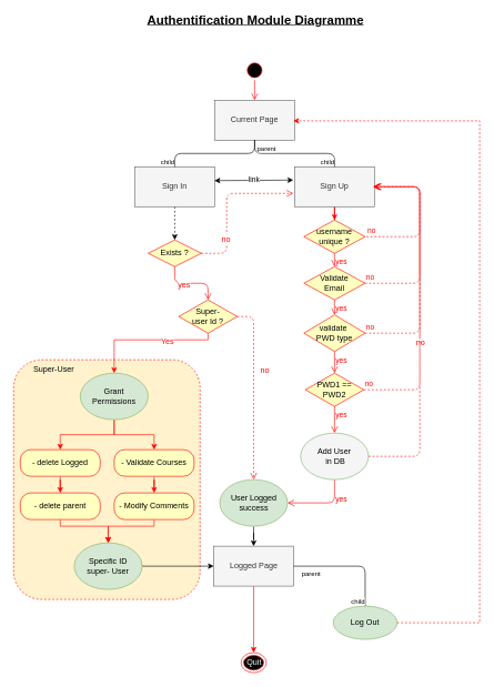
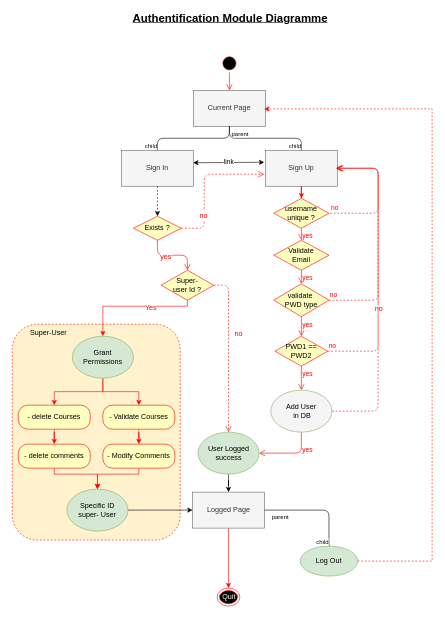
  <mxCell id="0" />
  <mxCell id="1" parent="0" />
  <mxCell id="2" value="" style="rounded=1;whiteSpace=wrap;html=1;strokeColor=#FF0000;fillColor=#fff2cc;dashed=1;" vertex="1" parent="1"><mxGeometry x="20" y="540" width="280" height="360" as="geometry" /></mxCell>
  <mxCell id="3" value="" style="ellipse;html=1;shape=startState;fillColor=#000000;strokeColor=#ff0000;" vertex="1" parent="1"><mxGeometry x="367" y="90" width="30" height="30" as="geometry" /></mxCell>
  <mxCell id="4" value="" style="edgeStyle=orthogonalEdgeStyle;html=1;verticalAlign=bottom;endArrow=open;endSize=8;strokeColor=#ff0000;entryX=0.5;entryY=0;entryDx=0;entryDy=0;" edge="1" source="3" parent="1" target="5"><mxGeometry relative="1" as="geometry"><mxPoint x="200.941" y="30" as="targetPoint" /></mxGeometry></mxCell>
  <mxCell id="5" value="Current Page" style="rounded=0;whiteSpace=wrap;html=1;fillColor=#f5f5f5;strokeColor=#666666;fontColor=#333333;" vertex="1" parent="1"><mxGeometry x="322" y="150" width="120" height="60" as="geometry" /></mxCell>
  <mxCell id="6" style="edgeStyle=orthogonalEdgeStyle;rounded=0;orthogonalLoop=1;jettySize=auto;html=1;entryX=0.5;entryY=0;entryDx=0;entryDy=0;dashed=1;" edge="1" parent="1" source="7" target="15"><mxGeometry relative="1" as="geometry" /></mxCell>
  <mxCell id="7" value="Sign In" style="rounded=0;whiteSpace=wrap;html=1;fillColor=#f5f5f5;strokeColor=#666666;fontColor=#333333;" vertex="1" parent="1"><mxGeometry x="202" y="250" width="120" height="60" as="geometry" /></mxCell>
  <mxCell id="8" style="edgeStyle=orthogonalEdgeStyle;rounded=0;orthogonalLoop=1;jettySize=auto;html=1;entryX=0.5;entryY=0;entryDx=0;entryDy=0;strokeColor=#FF0000;fontColor=#FF0000;" edge="1" parent="1" source="9" target="38"><mxGeometry relative="1" as="geometry" /></mxCell>
  <mxCell id="9" value="Sign Up" style="rounded=0;whiteSpace=wrap;html=1;fillColor=#f5f5f5;strokeColor=#666666;fontColor=#333333;" vertex="1" parent="1"><mxGeometry x="442" y="250" width="120" height="60" as="geometry" /></mxCell>
  <mxCell id="10" value="" style="endArrow=none;html=1;edgeStyle=orthogonalEdgeStyle;exitX=0.5;exitY=1;exitDx=0;exitDy=0;entryX=0.5;entryY=0;entryDx=0;entryDy=0;" edge="1" parent="1" source="5" target="7"><mxGeometry relative="1" as="geometry"><mxPoint x="200" y="960" as="sourcePoint" /><mxPoint x="360" y="960" as="targetPoint" /></mxGeometry></mxCell>
  <mxCell id="11" value="child" style="resizable=0;html=1;align=right;verticalAlign=bottom;labelBackgroundColor=#ffffff;fontSize=10;" connectable="0" vertex="1" parent="10"><mxGeometry x="1" relative="1" as="geometry" /></mxCell>
  <mxCell id="12" value="" style="endArrow=none;html=1;edgeStyle=orthogonalEdgeStyle;exitX=0.5;exitY=1;exitDx=0;exitDy=0;entryX=0.5;entryY=0;entryDx=0;entryDy=0;" edge="1" parent="1" source="5" target="9"><mxGeometry relative="1" as="geometry"><mxPoint x="392.118" y="220" as="sourcePoint" /><mxPoint x="272.118" y="260" as="targetPoint" /></mxGeometry></mxCell>
  <mxCell id="13" value="parent" style="resizable=0;html=1;align=left;verticalAlign=bottom;labelBackgroundColor=#ffffff;fontSize=10;" connectable="0" vertex="1" parent="12"><mxGeometry x="-1" relative="1" as="geometry"><mxPoint x="1.5" y="20" as="offset" /></mxGeometry></mxCell>
  <mxCell id="14" value="child" style="resizable=0;html=1;align=right;verticalAlign=bottom;labelBackgroundColor=#ffffff;fontSize=10;" connectable="0" vertex="1" parent="12"><mxGeometry x="1" relative="1" as="geometry" /></mxCell>
  <mxCell id="15" value="Exists ?" style="rhombus;whiteSpace=wrap;html=1;fillColor=#ffffc0;strokeColor=#ff0000;" vertex="1" parent="1"><mxGeometry x="222" y="360" width="80" height="40" as="geometry" /></mxCell>
  <mxCell id="16" value="" style="edgeStyle=orthogonalEdgeStyle;html=1;align=left;verticalAlign=bottom;endArrow=open;endSize=8;strokeColor=#ff0000;dashed=1;exitX=1;exitY=0.5;exitDx=0;exitDy=0;" edge="1" source="15" parent="1"><mxGeometry x="-0.664" relative="1" as="geometry"><mxPoint x="440" y="290" as="targetPoint" /><Array as="points"><mxPoint x="340" y="380" /><mxPoint x="340" y="290" /></Array><mxPoint as="offset" /></mxGeometry></mxCell>
  <mxCell id="17" value="no" style="text;html=1;align=center;verticalAlign=middle;resizable=0;points=[];;labelBackgroundColor=#ffffff;fontColor=#FF0000;" vertex="1" connectable="0" parent="16"><mxGeometry x="-0.683" y="22" relative="1" as="geometry"><mxPoint as="offset" /></mxGeometry></mxCell>
  <mxCell id="18" value="" style="edgeStyle=orthogonalEdgeStyle;html=1;align=left;verticalAlign=top;endArrow=open;endSize=8;strokeColor=#ff0000;exitX=1;exitY=0.5;exitDx=0;exitDy=0;dashed=1;entryX=0.5;entryY=0;entryDx=0;entryDy=0;" edge="1" source="27" parent="1" target="24"><mxGeometry x="0.806" y="70" relative="1" as="geometry"><mxPoint x="381" y="710" as="targetPoint" /><Array as="points"><mxPoint x="381" y="475" /></Array><mxPoint as="offset" /></mxGeometry></mxCell>
  <mxCell id="19" value="no" style="text;html=1;align=center;verticalAlign=middle;resizable=0;points=[];;labelBackgroundColor=#ffffff;fontColor=#FF0000;" vertex="1" connectable="0" parent="18"><mxGeometry x="-0.398" relative="1" as="geometry"><mxPoint x="15.5" y="25" as="offset" /></mxGeometry></mxCell>
  <mxCell id="20" value="&lt;font color=&quot;#ff0000&quot;&gt;yes&lt;/font&gt;" style="edgeStyle=orthogonalEdgeStyle;html=1;align=left;verticalAlign=top;endArrow=open;endSize=8;strokeColor=#ff0000;exitX=0.5;exitY=1;exitDx=0;exitDy=0;" edge="1" parent="1" source="50" target="24"><mxGeometry x="-0.67" relative="1" as="geometry"><mxPoint x="497.5" y="650" as="targetPoint" /><mxPoint x="509.618" y="740.588" as="sourcePoint" /><Array as="points"><mxPoint x="502" y="755" /></Array><mxPoint as="offset" /></mxGeometry></mxCell>
  <mxCell id="21" value="" style="edgeStyle=orthogonalEdgeStyle;html=1;align=left;verticalAlign=bottom;endArrow=open;endSize=8;strokeColor=#ff0000;dashed=1;entryX=1;entryY=0.5;entryDx=0;entryDy=0;exitX=1;exitY=0.5;exitDx=0;exitDy=0;" edge="1" parent="1" source="50" target="9"><mxGeometry x="-1" relative="1" as="geometry"><mxPoint x="630" y="280" as="targetPoint" /><mxPoint x="542.118" y="650" as="sourcePoint" /><Array as="points"><mxPoint x="630" y="685" /><mxPoint x="630" y="280" /></Array></mxGeometry></mxCell>
  <mxCell id="22" value="no" style="text;html=1;align=center;verticalAlign=middle;resizable=0;points=[];;labelBackgroundColor=#ffffff;fontColor=#FF0000;" vertex="1" connectable="0" parent="21"><mxGeometry x="-0.312" y="18" relative="1" as="geometry"><mxPoint x="18" y="-60" as="offset" /></mxGeometry></mxCell>
  <mxCell id="23" style="edgeStyle=orthogonalEdgeStyle;rounded=0;orthogonalLoop=1;jettySize=auto;html=1;entryX=0.5;entryY=0;entryDx=0;entryDy=0;strokeColor=#000000;fontColor=#FF0000;" edge="1" parent="1" source="24" target="32"><mxGeometry relative="1" as="geometry" /></mxCell>
  <mxCell id="24" value="User Logged&lt;br&gt;success" style="ellipse;whiteSpace=wrap;html=1;fillColor=#d5e8d4;strokeColor=#82b366;" vertex="1" parent="1"><mxGeometry x="329.5" y="720" width="102" height="70" as="geometry" /></mxCell>
  <mxCell id="25" style="edgeStyle=orthogonalEdgeStyle;rounded=0;orthogonalLoop=1;jettySize=auto;html=1;entryX=0.5;entryY=0;entryDx=0;entryDy=0;strokeColor=#FF0000;fontColor=#000000;exitX=0.5;exitY=1;exitDx=0;exitDy=0;" edge="1" parent="1" source="27" target="55"><mxGeometry relative="1" as="geometry"><Array as="points"><mxPoint x="262" y="510" /><mxPoint x="172" y="510" /></Array></mxGeometry></mxCell>
  <mxCell id="26" value="&lt;font color=&quot;#ff0000&quot;&gt;Yes&lt;/font&gt;" style="text;html=1;align=center;verticalAlign=middle;resizable=0;points=[];;labelBackgroundColor=#ffffff;fontColor=#000000;" vertex="1" connectable="0" parent="25"><mxGeometry x="-0.281" y="2" relative="1" as="geometry"><mxPoint as="offset" /></mxGeometry></mxCell>
  <mxCell id="27" value="Super-&lt;br&gt;user Id ?" style="rhombus;whiteSpace=wrap;html=1;fillColor=#ffffc0;strokeColor=#ff0000;" vertex="1" parent="1"><mxGeometry x="268" y="450" width="88" height="50" as="geometry" /></mxCell>
  <mxCell id="28" value="" style="edgeStyle=orthogonalEdgeStyle;html=1;align=left;verticalAlign=top;endArrow=open;endSize=8;strokeColor=#ff0000;" edge="1" parent="1" source="15" target="27"><mxGeometry x="-1" relative="1" as="geometry"><mxPoint x="330.2" y="520" as="targetPoint" /><mxPoint x="262.2" y="399.9" as="sourcePoint" /><Array as="points" /><mxPoint as="offset" /></mxGeometry></mxCell>
  <mxCell id="29" value="yes" style="text;html=1;align=center;verticalAlign=middle;resizable=0;points=[];;labelBackgroundColor=#ffffff;fontColor=#FF0000;" vertex="1" connectable="0" parent="28"><mxGeometry x="-0.246" relative="1" as="geometry"><mxPoint y="1" as="offset" /></mxGeometry></mxCell>
  <mxCell id="30" value="&lt;font color=&quot;#000000&quot;&gt;link&lt;/font&gt;" style="endArrow=classic;startArrow=classic;html=1;fontColor=#FF0000;exitX=0.997;exitY=0.347;exitDx=0;exitDy=0;exitPerimeter=0;" edge="1" parent="1" source="7"><mxGeometry width="50" height="50" relative="1" as="geometry"><mxPoint x="90" y="455" as="sourcePoint" /><mxPoint x="440" y="270" as="targetPoint" /></mxGeometry></mxCell>
  <mxCell id="31" style="edgeStyle=orthogonalEdgeStyle;rounded=0;orthogonalLoop=1;jettySize=auto;html=1;entryX=0.5;entryY=0;entryDx=0;entryDy=0;strokeColor=#FF0000;fontColor=#000000;" edge="1" parent="1" source="32" target="51"><mxGeometry relative="1" as="geometry"><Array as="points"><mxPoint x="381" y="930" /></Array></mxGeometry></mxCell>
  <mxCell id="32" value="Logged Page" style="rounded=0;whiteSpace=wrap;html=1;fillColor=#f5f5f5;strokeColor=#666666;fontColor=#333333;" vertex="1" parent="1"><mxGeometry x="320.5" y="820" width="120" height="60" as="geometry" /></mxCell>
  <mxCell id="33" style="edgeStyle=orthogonalEdgeStyle;rounded=0;orthogonalLoop=1;jettySize=auto;html=1;dashed=1;strokeColor=#FF0000;fontColor=#FF0000;exitX=1;exitY=0.5;exitDx=0;exitDy=0;" edge="1" parent="1" source="34"><mxGeometry relative="1" as="geometry"><mxPoint x="440" y="181" as="targetPoint" /><Array as="points"><mxPoint x="720" y="935" /><mxPoint x="720" y="181" /></Array></mxGeometry></mxCell>
  <mxCell id="34" value="Log Out" style="ellipse;whiteSpace=wrap;html=1;fillColor=#d5e8d4;strokeColor=#82b366;" vertex="1" parent="1"><mxGeometry x="500" y="910" width="96" height="50" as="geometry" /></mxCell>
  <mxCell id="35" value="" style="endArrow=none;html=1;edgeStyle=orthogonalEdgeStyle;strokeColor=#000000;fontColor=#FF0000;entryX=0.5;entryY=0;entryDx=0;entryDy=0;exitX=1;exitY=0.5;exitDx=0;exitDy=0;" edge="1" parent="1" source="32" target="34"><mxGeometry relative="1" as="geometry"><mxPoint x="390.206" y="920" as="sourcePoint" /><mxPoint x="492.559" y="980" as="targetPoint" /><Array as="points"><mxPoint x="548" y="850" /></Array></mxGeometry></mxCell>
  <mxCell id="36" value="parent" style="resizable=0;html=1;align=left;verticalAlign=bottom;labelBackgroundColor=#ffffff;fontSize=10;" connectable="0" vertex="1" parent="35"><mxGeometry x="-1" relative="1" as="geometry"><mxPoint x="10" y="20" as="offset" /></mxGeometry></mxCell>
  <mxCell id="37" value="child" style="resizable=0;html=1;align=right;verticalAlign=bottom;labelBackgroundColor=#ffffff;fontSize=10;" connectable="0" vertex="1" parent="35"><mxGeometry x="1" relative="1" as="geometry" /></mxCell>
  <mxCell id="38" value="&lt;font color=&quot;#000000&quot;&gt;username&lt;br&gt;unique ?&lt;br&gt;&lt;/font&gt;" style="rhombus;whiteSpace=wrap;html=1;fillColor=#ffffc0;strokeColor=#ff0000;fontColor=#FF0000;" vertex="1" parent="1"><mxGeometry x="456" y="330" width="92" height="50" as="geometry" /></mxCell>
  <mxCell id="39" value="no" style="edgeStyle=orthogonalEdgeStyle;html=1;align=left;verticalAlign=bottom;endArrow=open;endSize=8;strokeColor=#ff0000;dashed=1;fontColor=#FF0000;" edge="1" parent="1"><mxGeometry x="-1" relative="1" as="geometry"><mxPoint x="560" y="280" as="targetPoint" /><mxPoint x="550" y="355" as="sourcePoint" /><Array as="points"><mxPoint x="630" y="355" /><mxPoint x="630" y="280" /></Array></mxGeometry></mxCell>
  <mxCell id="40" value="yes" style="edgeStyle=orthogonalEdgeStyle;html=1;align=left;verticalAlign=top;endArrow=open;endSize=8;strokeColor=#ff0000;fontColor=#FF0000;entryX=0.5;entryY=0;entryDx=0;entryDy=0;" edge="1" source="38" parent="1" target="41"><mxGeometry x="-1" relative="1" as="geometry"><mxPoint x="502" y="430" as="targetPoint" /></mxGeometry></mxCell>
  <mxCell id="41" value="&lt;font color=&quot;#000000&quot;&gt;Validate&lt;br&gt;Email&lt;br&gt;&lt;/font&gt;" style="rhombus;whiteSpace=wrap;html=1;fillColor=#ffffc0;strokeColor=#ff0000;fontColor=#FF0000;" vertex="1" parent="1"><mxGeometry x="456" y="400" width="92" height="50" as="geometry" /></mxCell>
- <mxCell id="42" value="no" style="edgeStyle=orthogonalEdgeStyle;html=1;align=left;verticalAlign=bottom;endArrow=open;endSize=8;strokeColor=#ff0000;dashed=1;fontColor=#FF0000;exitX=1;exitY=0.5;exitDx=0;exitDy=0;" edge="1" source="41" parent="1" target="9"><mxGeometry x="-1" relative="1" as="geometry"><mxPoint x="570" y="280" as="targetPoint" /><Array as="points"><mxPoint x="630" y="425" /><mxPoint x="630" y="280" /></Array></mxGeometry></mxCell>
  <mxCell id="43" value="yes" style="edgeStyle=orthogonalEdgeStyle;html=1;align=left;verticalAlign=top;endArrow=open;endSize=8;strokeColor=#ff0000;fontColor=#FF0000;entryX=0.5;entryY=0;entryDx=0;entryDy=0;" edge="1" source="41" parent="1" target="44"><mxGeometry x="-1" relative="1" as="geometry"><mxPoint x="480" y="470" as="targetPoint" /></mxGeometry></mxCell>
  <mxCell id="44" value="&lt;font color=&quot;#000000&quot;&gt;validate&amp;nbsp;&lt;br&gt;PWD type&lt;br&gt;&lt;/font&gt;" style="rhombus;whiteSpace=wrap;html=1;fillColor=#ffffc0;strokeColor=#ff0000;fontColor=#FF0000;" vertex="1" parent="1"><mxGeometry x="456" y="472.5" width="92" height="55" as="geometry" /></mxCell>
  <mxCell id="45" value="no" style="edgeStyle=orthogonalEdgeStyle;html=1;align=left;verticalAlign=bottom;endArrow=open;endSize=8;strokeColor=#ff0000;dashed=1;fontColor=#FF0000;" edge="1" source="44" parent="1"><mxGeometry x="-1" relative="1" as="geometry"><mxPoint x="560" y="280" as="targetPoint" /><Array as="points"><mxPoint x="630" y="500" /><mxPoint x="630" y="280" /></Array></mxGeometry></mxCell>
  <mxCell id="46" value="yes" style="edgeStyle=orthogonalEdgeStyle;html=1;align=left;verticalAlign=top;endArrow=open;endSize=8;strokeColor=#ff0000;fontColor=#FF0000;entryX=0.5;entryY=0;entryDx=0;entryDy=0;" edge="1" source="44" parent="1" target="47"><mxGeometry x="-1" relative="1" as="geometry"><mxPoint x="481" y="540" as="targetPoint" /></mxGeometry></mxCell>
  <mxCell id="47" value="PWD1 ==&lt;br&gt;PWD2" style="rhombus;whiteSpace=wrap;html=1;fillColor=#ffffc0;strokeColor=#ff0000;fontColor=#000000;" vertex="1" parent="1"><mxGeometry x="458" y="560" width="88" height="50" as="geometry" /></mxCell>
  <mxCell id="48" value="no" style="edgeStyle=orthogonalEdgeStyle;html=1;align=left;verticalAlign=bottom;endArrow=open;endSize=8;strokeColor=#ff0000;dashed=1;fontColor=#FF0000;" edge="1" source="47" parent="1"><mxGeometry x="-1" relative="1" as="geometry"><mxPoint x="560" y="280" as="targetPoint" /><Array as="points"><mxPoint x="630" y="585" /><mxPoint x="630" y="280" /></Array></mxGeometry></mxCell>
  <mxCell id="49" value="yes" style="edgeStyle=orthogonalEdgeStyle;html=1;align=left;verticalAlign=top;endArrow=open;endSize=8;strokeColor=#ff0000;fontColor=#FF0000;" edge="1" source="47" parent="1"><mxGeometry x="-1" relative="1" as="geometry"><mxPoint x="502" y="650" as="targetPoint" /></mxGeometry></mxCell>
  <mxCell id="50" value="Add User&lt;br&gt;&amp;nbsp;in DB" style="ellipse;whiteSpace=wrap;html=1;fillColor=#f5f5f5;strokeColor=#82b366;" vertex="1" parent="1"><mxGeometry x="451" y="650" width="102" height="70" as="geometry" /></mxCell>
  <mxCell id="51" value="&lt;font color=&quot;#ffffff&quot;&gt;Quit&lt;/font&gt;" style="ellipse;html=1;shape=endState;fillColor=#000000;strokeColor=#ff0000;fontColor=#000000;" vertex="1" parent="1"><mxGeometry x="361.5" y="980" width="38" height="30" as="geometry" /></mxCell>
  <mxCell id="52" value="&lt;b&gt;&lt;font style=&quot;font-size: 19px&quot;&gt;&lt;u&gt;Authentification Module Diagramme&lt;/u&gt;&lt;/font&gt;&lt;/b&gt;" style="text;html=1;align=center;verticalAlign=middle;resizable=0;points=[];;autosize=1;fontColor=#000000;" vertex="1" parent="1"><mxGeometry x="213" y="20" width="340" height="20" as="geometry" /></mxCell>
  <mxCell id="53" style="edgeStyle=orthogonalEdgeStyle;rounded=0;orthogonalLoop=1;jettySize=auto;html=1;entryX=0.5;entryY=0;entryDx=0;entryDy=0;strokeColor=#FF0000;fontColor=#000000;" edge="1" parent="1" source="55" target="57"><mxGeometry relative="1" as="geometry" /></mxCell>
  <mxCell id="54" style="edgeStyle=orthogonalEdgeStyle;rounded=0;orthogonalLoop=1;jettySize=auto;html=1;entryX=0.5;entryY=0;entryDx=0;entryDy=0;strokeColor=#FF0000;fontColor=#000000;" edge="1" parent="1" source="55" target="61"><mxGeometry relative="1" as="geometry" /></mxCell>
  <mxCell id="55" value="Grant&lt;br&gt;Permissions" style="ellipse;whiteSpace=wrap;html=1;fillColor=#d5e8d4;strokeColor=#82b366;" vertex="1" parent="1"><mxGeometry x="120" y="560" width="102" height="70" as="geometry" /></mxCell>
  <mxCell id="56" style="edgeStyle=orthogonalEdgeStyle;rounded=0;orthogonalLoop=1;jettySize=auto;html=1;entryX=0.5;entryY=0;entryDx=0;entryDy=0;strokeColor=#FF0000;fontColor=#000000;" edge="1" parent="1" source="57" target="59"><mxGeometry relative="1" as="geometry" /></mxCell>
- <mxCell id="57" value="- delete Logged" style="rounded=1;whiteSpace=wrap;html=1;arcSize=40;fontColor=#000000;fillColor=#ffffc0;strokeColor=#ff0000;" vertex="1" parent="1"><mxGeometry x="30" y="675" width="120" height="40" as="geometry" /></mxCell>
+ <mxCell id="57" value="- delete Courses" style="rounded=1;whiteSpace=wrap;html=1;arcSize=40;fontColor=#000000;fillColor=#ffffc0;strokeColor=#ff0000;" vertex="1" parent="1"><mxGeometry x="30" y="675" width="120" height="40" as="geometry" /></mxCell>
  <mxCell id="58" style="edgeStyle=orthogonalEdgeStyle;rounded=0;orthogonalLoop=1;jettySize=auto;html=1;entryX=0.5;entryY=0;entryDx=0;entryDy=0;strokeColor=#FF0000;fontColor=#000000;" edge="1" parent="1" source="59" target="65"><mxGeometry relative="1" as="geometry"><Array as="points"><mxPoint x="90" y="790" /><mxPoint x="162" y="790" /></Array></mxGeometry></mxCell>
- <mxCell id="59" value="- delete parent" style="rounded=1;whiteSpace=wrap;html=1;arcSize=40;fontColor=#000000;fillColor=#ffffc0;strokeColor=#ff0000;" vertex="1" parent="1"><mxGeometry x="30" y="740" width="120" height="40" as="geometry" /></mxCell>
+ <mxCell id="59" value="- delete comments" style="rounded=1;whiteSpace=wrap;html=1;arcSize=40;fontColor=#000000;fillColor=#ffffc0;strokeColor=#ff0000;" vertex="1" parent="1"><mxGeometry x="30" y="740" width="120" height="40" as="geometry" /></mxCell>
  <mxCell id="60" style="edgeStyle=orthogonalEdgeStyle;rounded=0;orthogonalLoop=1;jettySize=auto;html=1;strokeColor=#FF0000;fontColor=#000000;" edge="1" parent="1" source="61" target="63"><mxGeometry relative="1" as="geometry" /></mxCell>
  <mxCell id="61" value="- Validate Courses" style="rounded=1;whiteSpace=wrap;html=1;arcSize=40;fontColor=#000000;fillColor=#ffffc0;strokeColor=#ff0000;" vertex="1" parent="1"><mxGeometry x="171" y="675" width="120" height="40" as="geometry" /></mxCell>
  <mxCell id="62" style="edgeStyle=orthogonalEdgeStyle;rounded=0;orthogonalLoop=1;jettySize=auto;html=1;entryX=0.5;entryY=0;entryDx=0;entryDy=0;strokeColor=#FF0000;fontColor=#000000;" edge="1" parent="1" source="63" target="65"><mxGeometry relative="1" as="geometry"><Array as="points"><mxPoint x="231" y="790" /><mxPoint x="162" y="790" /></Array></mxGeometry></mxCell>
  <mxCell id="63" value="- Modify Comments" style="rounded=1;whiteSpace=wrap;html=1;arcSize=40;fontColor=#000000;fillColor=#ffffc0;strokeColor=#ff0000;" vertex="1" parent="1"><mxGeometry x="171" y="740" width="120" height="40" as="geometry" /></mxCell>
  <mxCell id="64" style="edgeStyle=orthogonalEdgeStyle;rounded=0;orthogonalLoop=1;jettySize=auto;html=1;entryX=0;entryY=0.5;entryDx=0;entryDy=0;strokeColor=#000000;fontColor=#000000;" edge="1" parent="1" source="65" target="32"><mxGeometry relative="1" as="geometry" /></mxCell>
  <mxCell id="65" value="Specific ID&lt;br&gt;super- User" style="ellipse;whiteSpace=wrap;html=1;fillColor=#d5e8d4;strokeColor=#82b366;" vertex="1" parent="1"><mxGeometry x="111" y="815" width="102" height="70" as="geometry" /></mxCell>
  <mxCell id="66" value="Super-User" style="text;html=1;align=center;verticalAlign=middle;resizable=0;points=[];;autosize=1;fontColor=#000000;" vertex="1" parent="1"><mxGeometry x="40" y="544" width="80" height="20" as="geometry" /></mxCell>
